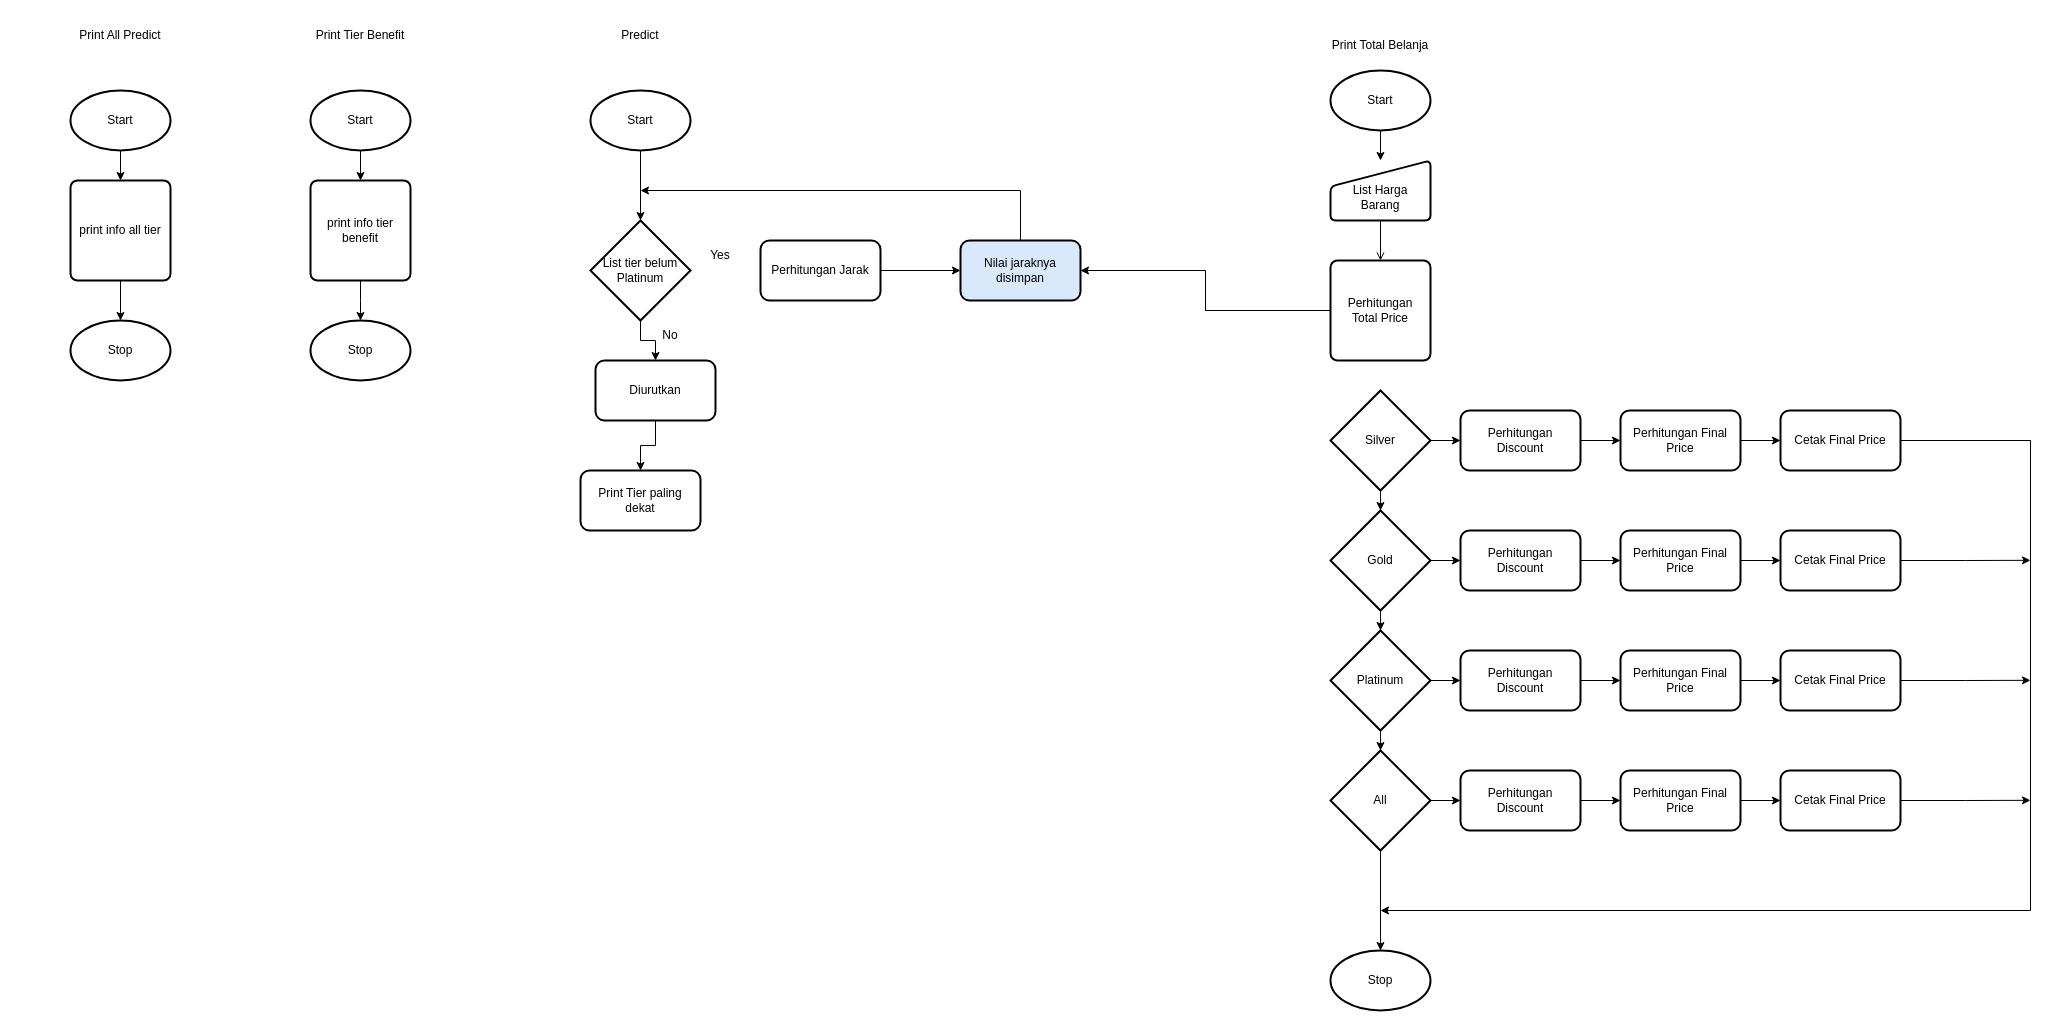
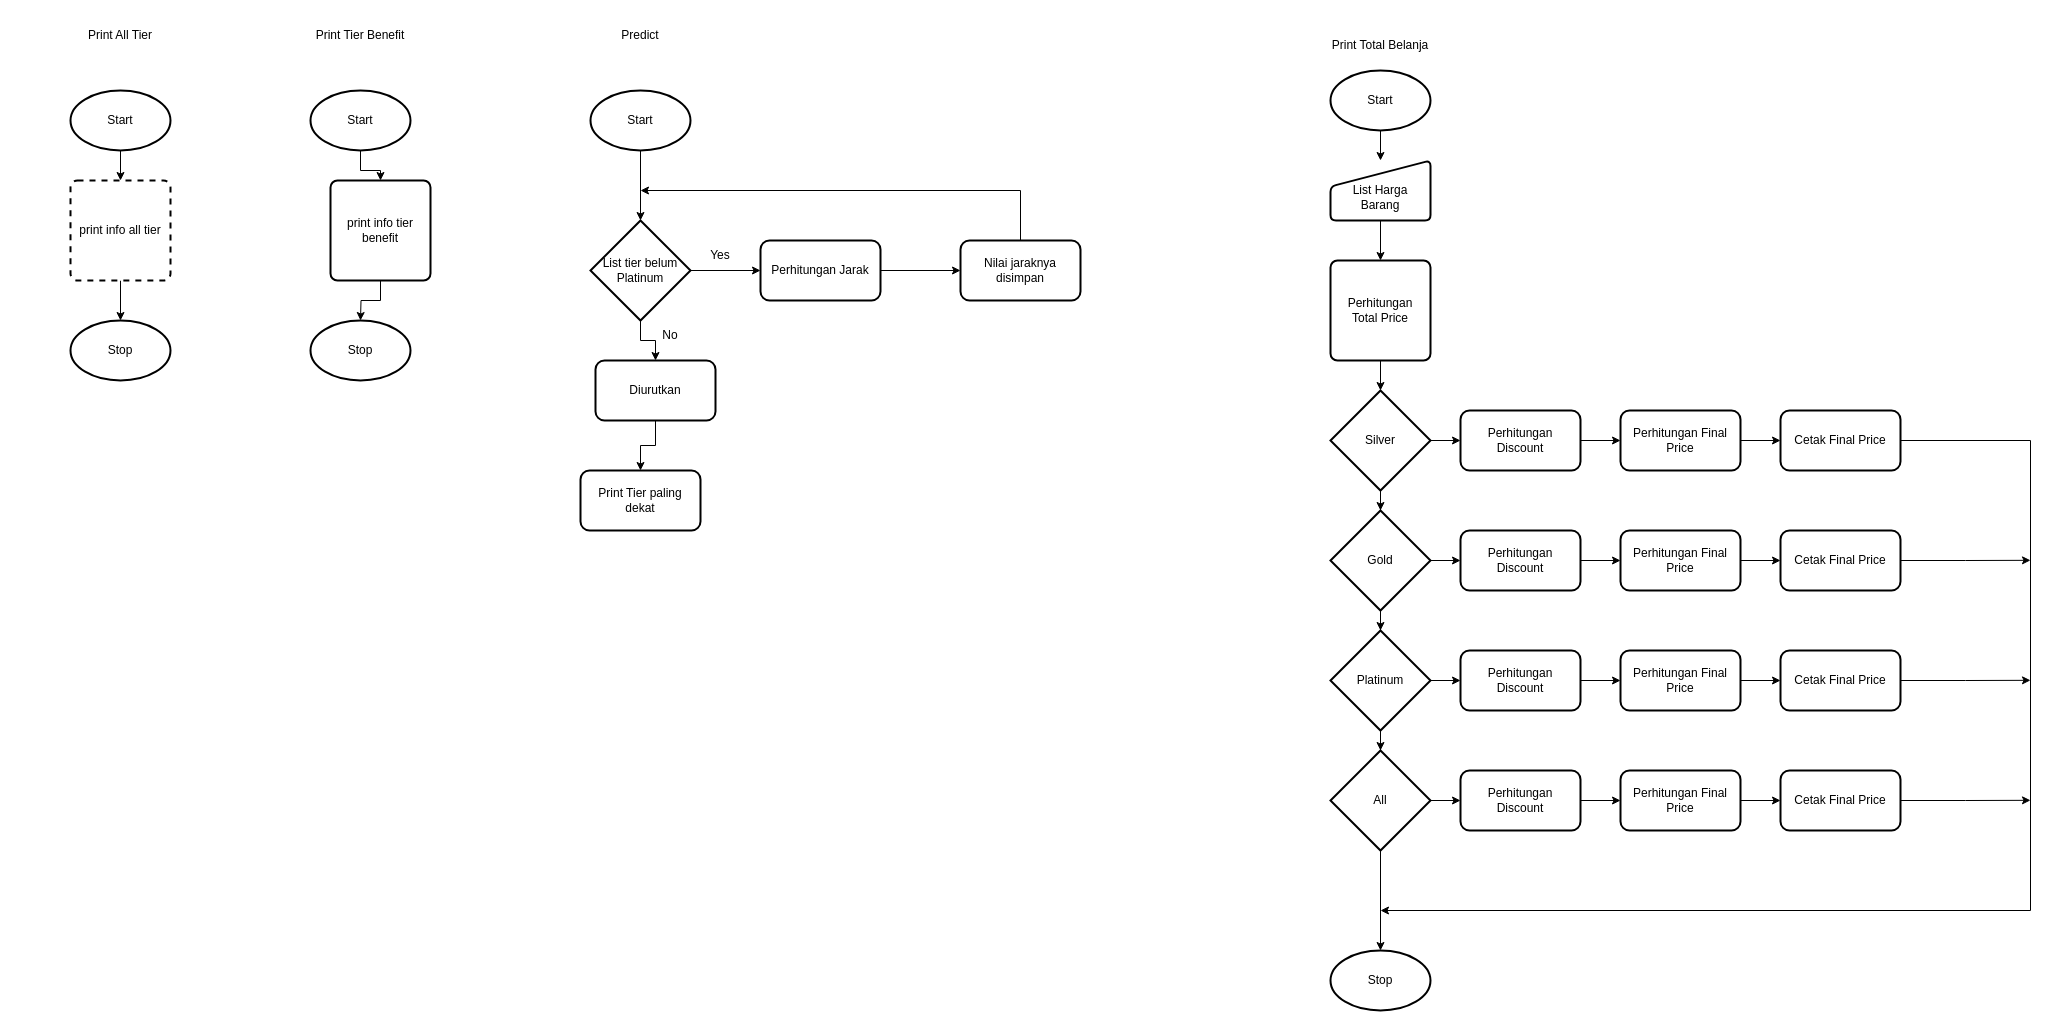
  <mxCell id="0" />
  <mxCell id="1" parent="0" />
  <mxCell id="2" value="" style="edgeStyle=orthogonalEdgeStyle;rounded=0;orthogonalLoop=1;jettySize=auto;html=1;" edge="1" parent="1" source="3" target="5"><mxGeometry relative="1" as="geometry" /></mxCell>
  <mxCell id="3" value="Start" style="strokeWidth=2;html=1;shape=mxgraph.flowchart.start_1;whiteSpace=wrap;" vertex="1" parent="1"><mxGeometry x="70" y="90" width="100" height="60" as="geometry" /></mxCell>
  <mxCell id="4" value="" style="edgeStyle=orthogonalEdgeStyle;rounded=0;orthogonalLoop=1;jettySize=auto;html=1;" edge="1" parent="1" source="5" target="10"><mxGeometry relative="1" as="geometry" /></mxCell>
- <mxCell id="5" value="print info all tier" style="rounded=1;whiteSpace=wrap;html=1;absoluteArcSize=1;arcSize=14;strokeWidth=2;" vertex="1" parent="1"><mxGeometry x="70" y="180" width="100" height="100" as="geometry" /></mxCell>
- <mxCell id="6" value="Print All Predict" style="text;html=1;strokeColor=none;fillColor=none;align=center;verticalAlign=middle;whiteSpace=wrap;rounded=0;" vertex="1" parent="1"><mxGeometry x="20" y="20" width="200" height="30" as="geometry" /></mxCell>
+ <mxCell id="5" value="print info all tier" style="rounded=1;whiteSpace=wrap;html=1;absoluteArcSize=1;arcSize=14;strokeWidth=2;dashed=1;" vertex="1" parent="1"><mxGeometry x="70" y="180" width="100" height="100" as="geometry" /></mxCell>
+ <mxCell id="6" value="Print All Tier" style="text;html=1;strokeColor=none;fillColor=none;align=center;verticalAlign=middle;whiteSpace=wrap;rounded=0;" vertex="1" parent="1"><mxGeometry x="20" y="20" width="200" height="30" as="geometry" /></mxCell>
  <mxCell id="7" value="Print Tier Benefit" style="text;html=1;strokeColor=none;fillColor=none;align=center;verticalAlign=middle;whiteSpace=wrap;rounded=0;" vertex="1" parent="1"><mxGeometry x="260" y="20" width="200" height="30" as="geometry" /></mxCell>
  <mxCell id="8" value="Predict" style="text;html=1;strokeColor=none;fillColor=none;align=center;verticalAlign=middle;whiteSpace=wrap;rounded=0;" vertex="1" parent="1"><mxGeometry x="540" y="20" width="200" height="30" as="geometry" /></mxCell>
  <mxCell id="9" value="Print Total Belanja" style="text;html=1;strokeColor=none;fillColor=none;align=center;verticalAlign=middle;whiteSpace=wrap;rounded=0;" vertex="1" parent="1"><mxGeometry x="1280" y="30" width="200" height="30" as="geometry" /></mxCell>
  <mxCell id="10" value="Stop" style="strokeWidth=2;html=1;shape=mxgraph.flowchart.start_1;whiteSpace=wrap;" vertex="1" parent="1"><mxGeometry x="70" y="320" width="100" height="60" as="geometry" /></mxCell>
  <mxCell id="11" value="" style="edgeStyle=orthogonalEdgeStyle;rounded=0;orthogonalLoop=1;jettySize=auto;html=1;" edge="1" parent="1" source="12" target="14"><mxGeometry relative="1" as="geometry" /></mxCell>
  <mxCell id="12" value="Start" style="strokeWidth=2;html=1;shape=mxgraph.flowchart.start_1;whiteSpace=wrap;" vertex="1" parent="1"><mxGeometry x="310" y="90" width="100" height="60" as="geometry" /></mxCell>
  <mxCell id="13" value="" style="edgeStyle=orthogonalEdgeStyle;rounded=0;orthogonalLoop=1;jettySize=auto;html=1;" edge="1" parent="1" source="14"><mxGeometry relative="1" as="geometry"><mxPoint x="360" y="320" as="targetPoint" /></mxGeometry></mxCell>
- <mxCell id="14" value="print info tier benefit" style="rounded=1;whiteSpace=wrap;html=1;absoluteArcSize=1;arcSize=14;strokeWidth=2;" vertex="1" parent="1"><mxGeometry x="310" y="180" width="100" height="100" as="geometry" /></mxCell>
+ <mxCell id="14" value="print info tier benefit" style="rounded=1;whiteSpace=wrap;html=1;absoluteArcSize=1;arcSize=14;strokeWidth=2;" vertex="1" parent="1"><mxGeometry x="330" y="180" width="100" height="100" as="geometry" /></mxCell>
  <mxCell id="15" value="Stop" style="strokeWidth=2;html=1;shape=mxgraph.flowchart.start_1;whiteSpace=wrap;" vertex="1" parent="1"><mxGeometry x="310" y="320" width="100" height="60" as="geometry" /></mxCell>
  <mxCell id="16" value="" style="edgeStyle=orthogonalEdgeStyle;rounded=0;orthogonalLoop=1;jettySize=auto;html=1;entryX=0.5;entryY=0;entryDx=0;entryDy=0;entryPerimeter=0;" edge="1" parent="1" source="17" target="20"><mxGeometry relative="1" as="geometry"><mxPoint x="640" y="180" as="targetPoint" /></mxGeometry></mxCell>
  <mxCell id="17" value="Start" style="strokeWidth=2;html=1;shape=mxgraph.flowchart.start_1;whiteSpace=wrap;" vertex="1" parent="1"><mxGeometry x="590" y="90" width="100" height="60" as="geometry" /></mxCell>
+ <mxCell id="18" value="" style="edgeStyle=orthogonalEdgeStyle;rounded=0;orthogonalLoop=1;jettySize=auto;html=1;" edge="1" parent="1" source="20" target="22"><mxGeometry relative="1" as="geometry" /></mxCell>
  <mxCell id="19" value="" style="edgeStyle=orthogonalEdgeStyle;rounded=0;orthogonalLoop=1;jettySize=auto;html=1;" edge="1" parent="1" source="20" target="27"><mxGeometry relative="1" as="geometry" /></mxCell>
  <mxCell id="20" value="List tier belum&lt;br&gt;Platinum" style="strokeWidth=2;html=1;shape=mxgraph.flowchart.decision;whiteSpace=wrap;" vertex="1" parent="1"><mxGeometry x="590" y="220" width="100" height="100" as="geometry" /></mxCell>
  <mxCell id="21" value="" style="edgeStyle=orthogonalEdgeStyle;rounded=0;orthogonalLoop=1;jettySize=auto;html=1;" edge="1" parent="1" source="22" target="23"><mxGeometry relative="1" as="geometry" /></mxCell>
  <mxCell id="22" value="Perhitungan Jarak" style="rounded=1;whiteSpace=wrap;html=1;strokeWidth=2;" vertex="1" parent="1"><mxGeometry x="760" y="240" width="120" height="60" as="geometry" /></mxCell>
- <mxCell id="23" value="Nilai jaraknya disimpan" style="rounded=1;whiteSpace=wrap;html=1;strokeWidth=2;fillColor=#dae8fc;" vertex="1" parent="1"><mxGeometry x="960" y="240" width="120" height="60" as="geometry" /></mxCell>
+ <mxCell id="23" value="Nilai jaraknya disimpan" style="rounded=1;whiteSpace=wrap;html=1;strokeWidth=2;" vertex="1" parent="1"><mxGeometry x="960" y="240" width="120" height="60" as="geometry" /></mxCell>
  <mxCell id="24" style="edgeStyle=orthogonalEdgeStyle;rounded=0;orthogonalLoop=1;jettySize=auto;html=1;exitX=0.5;exitY=0;exitDx=0;exitDy=0;" edge="1" parent="1" source="23"><mxGeometry relative="1" as="geometry"><mxPoint x="640" y="190" as="targetPoint" /><Array as="points"><mxPoint x="1020" y="190" /><mxPoint x="640" y="190" /></Array></mxGeometry></mxCell>
  <mxCell id="25" value="Yes" style="text;html=1;strokeColor=none;fillColor=none;align=center;verticalAlign=middle;whiteSpace=wrap;rounded=0;" vertex="1" parent="1"><mxGeometry x="690" y="240" width="60" height="30" as="geometry" /></mxCell>
  <mxCell id="26" value="" style="edgeStyle=orthogonalEdgeStyle;rounded=0;orthogonalLoop=1;jettySize=auto;html=1;" edge="1" parent="1" source="27" target="29"><mxGeometry relative="1" as="geometry" /></mxCell>
  <mxCell id="27" value="Diurutkan" style="rounded=1;whiteSpace=wrap;html=1;strokeWidth=2;" vertex="1" parent="1"><mxGeometry x="595" y="360" width="120" height="60" as="geometry" /></mxCell>
  <mxCell id="28" value="No" style="text;html=1;strokeColor=none;fillColor=none;align=center;verticalAlign=middle;whiteSpace=wrap;rounded=0;" vertex="1" parent="1"><mxGeometry x="640" y="320" width="60" height="30" as="geometry" /></mxCell>
  <mxCell id="29" value="Print Tier paling&lt;br&gt;dekat" style="rounded=1;whiteSpace=wrap;html=1;strokeWidth=2;" vertex="1" parent="1"><mxGeometry x="580" y="470" width="120" height="60" as="geometry" /></mxCell>
  <mxCell id="30" value="" style="edgeStyle=orthogonalEdgeStyle;rounded=0;orthogonalLoop=1;jettySize=auto;html=1;" edge="1" parent="1" source="31" target="33"><mxGeometry relative="1" as="geometry" /></mxCell>
  <mxCell id="31" value="Start" style="strokeWidth=2;html=1;shape=mxgraph.flowchart.start_1;whiteSpace=wrap;" vertex="1" parent="1"><mxGeometry x="1330" y="70" width="100" height="60" as="geometry" /></mxCell>
- <mxCell id="32" value="" style="edgeStyle=orthogonalEdgeStyle;rounded=0;orthogonalLoop=1;jettySize=auto;html=1;endArrow=open;" edge="1" parent="1" source="33" target="47"><mxGeometry relative="1" as="geometry" /></mxCell>
+ <mxCell id="32" value="" style="edgeStyle=orthogonalEdgeStyle;rounded=0;orthogonalLoop=1;jettySize=auto;html=1;" edge="1" parent="1" source="33" target="47"><mxGeometry relative="1" as="geometry" /></mxCell>
  <mxCell id="33" value="&lt;br&gt;List Harga&lt;br&gt;Barang" style="html=1;strokeWidth=2;shape=manualInput;whiteSpace=wrap;rounded=1;size=26;arcSize=11;" vertex="1" parent="1"><mxGeometry x="1330" y="160" width="100" height="60" as="geometry" /></mxCell>
  <mxCell id="34" value="" style="edgeStyle=orthogonalEdgeStyle;rounded=0;orthogonalLoop=1;jettySize=auto;html=1;" edge="1" parent="1" source="36" target="39"><mxGeometry relative="1" as="geometry" /></mxCell>
  <mxCell id="35" value="" style="edgeStyle=orthogonalEdgeStyle;rounded=0;orthogonalLoop=1;jettySize=auto;html=1;" edge="1" parent="1" source="36" target="49"><mxGeometry relative="1" as="geometry" /></mxCell>
  <mxCell id="36" value="Silver" style="strokeWidth=2;html=1;shape=mxgraph.flowchart.decision;whiteSpace=wrap;" vertex="1" parent="1"><mxGeometry x="1330" y="390" width="100" height="100" as="geometry" /></mxCell>
  <mxCell id="37" value="" style="edgeStyle=orthogonalEdgeStyle;rounded=0;orthogonalLoop=1;jettySize=auto;html=1;" edge="1" parent="1" source="39" target="42"><mxGeometry relative="1" as="geometry" /></mxCell>
  <mxCell id="38" value="" style="edgeStyle=orthogonalEdgeStyle;rounded=0;orthogonalLoop=1;jettySize=auto;html=1;" edge="1" parent="1" source="39" target="54"><mxGeometry relative="1" as="geometry" /></mxCell>
  <mxCell id="39" value="Gold" style="strokeWidth=2;html=1;shape=mxgraph.flowchart.decision;whiteSpace=wrap;" vertex="1" parent="1"><mxGeometry x="1330" y="510" width="100" height="100" as="geometry" /></mxCell>
  <mxCell id="40" value="" style="edgeStyle=orthogonalEdgeStyle;rounded=0;orthogonalLoop=1;jettySize=auto;html=1;" edge="1" parent="1" source="42" target="45"><mxGeometry relative="1" as="geometry" /></mxCell>
  <mxCell id="41" value="" style="edgeStyle=orthogonalEdgeStyle;rounded=0;orthogonalLoop=1;jettySize=auto;html=1;" edge="1" parent="1" source="42" target="60"><mxGeometry relative="1" as="geometry" /></mxCell>
  <mxCell id="42" value="Platinum" style="strokeWidth=2;html=1;shape=mxgraph.flowchart.decision;whiteSpace=wrap;" vertex="1" parent="1"><mxGeometry x="1330" y="630" width="100" height="100" as="geometry" /></mxCell>
  <mxCell id="43" value="" style="edgeStyle=orthogonalEdgeStyle;rounded=0;orthogonalLoop=1;jettySize=auto;html=1;" edge="1" parent="1" source="45" target="66"><mxGeometry relative="1" as="geometry" /></mxCell>
  <mxCell id="44" value="" style="edgeStyle=orthogonalEdgeStyle;rounded=0;orthogonalLoop=1;jettySize=auto;html=1;" edge="1" parent="1" source="45" target="71"><mxGeometry relative="1" as="geometry" /></mxCell>
  <mxCell id="45" value="All" style="strokeWidth=2;html=1;shape=mxgraph.flowchart.decision;whiteSpace=wrap;" vertex="1" parent="1"><mxGeometry x="1330" y="750" width="100" height="100" as="geometry" /></mxCell>
- <mxCell id="46" value="" style="edgeStyle=orthogonalEdgeStyle;rounded=0;orthogonalLoop=1;jettySize=auto;html=1;" edge="1" parent="1" source="47" target="23"><mxGeometry relative="1" as="geometry" /></mxCell>
+ <mxCell id="46" value="" style="edgeStyle=orthogonalEdgeStyle;rounded=0;orthogonalLoop=1;jettySize=auto;html=1;" edge="1" parent="1" source="47" target="36"><mxGeometry relative="1" as="geometry" /></mxCell>
  <mxCell id="47" value="Perhitungan&lt;br&gt;Total Price" style="rounded=1;whiteSpace=wrap;html=1;absoluteArcSize=1;arcSize=14;strokeWidth=2;" vertex="1" parent="1"><mxGeometry x="1330" y="260" width="100" height="100" as="geometry" /></mxCell>
  <mxCell id="48" value="" style="edgeStyle=orthogonalEdgeStyle;rounded=0;orthogonalLoop=1;jettySize=auto;html=1;" edge="1" parent="1" source="49" target="51"><mxGeometry relative="1" as="geometry" /></mxCell>
  <mxCell id="49" value="Perhitungan&lt;br&gt;Discount" style="rounded=1;whiteSpace=wrap;html=1;strokeWidth=2;" vertex="1" parent="1"><mxGeometry x="1460" y="410" width="120" height="60" as="geometry" /></mxCell>
  <mxCell id="50" value="" style="edgeStyle=orthogonalEdgeStyle;rounded=0;orthogonalLoop=1;jettySize=auto;html=1;" edge="1" parent="1" source="51" target="52"><mxGeometry relative="1" as="geometry" /></mxCell>
  <mxCell id="51" value="Perhitungan Final Price" style="rounded=1;whiteSpace=wrap;html=1;strokeWidth=2;" vertex="1" parent="1"><mxGeometry x="1620" y="410" width="120" height="60" as="geometry" /></mxCell>
  <mxCell id="52" value="Cetak Final Price" style="whiteSpace=wrap;html=1;rounded=1;strokeWidth=2;" vertex="1" parent="1"><mxGeometry x="1780" y="410" width="120" height="60" as="geometry" /></mxCell>
  <mxCell id="53" value="" style="edgeStyle=orthogonalEdgeStyle;rounded=0;orthogonalLoop=1;jettySize=auto;html=1;" edge="1" parent="1" source="54" target="56"><mxGeometry relative="1" as="geometry" /></mxCell>
  <mxCell id="54" value="Perhitungan&lt;br&gt;Discount" style="rounded=1;whiteSpace=wrap;html=1;strokeWidth=2;" vertex="1" parent="1"><mxGeometry x="1460" y="530" width="120" height="60" as="geometry" /></mxCell>
  <mxCell id="55" value="" style="edgeStyle=orthogonalEdgeStyle;rounded=0;orthogonalLoop=1;jettySize=auto;html=1;" edge="1" parent="1" source="56" target="58"><mxGeometry relative="1" as="geometry" /></mxCell>
  <mxCell id="56" value="Perhitungan Final Price" style="rounded=1;whiteSpace=wrap;html=1;strokeWidth=2;" vertex="1" parent="1"><mxGeometry x="1620" y="530" width="120" height="60" as="geometry" /></mxCell>
  <mxCell id="57" style="edgeStyle=orthogonalEdgeStyle;rounded=0;orthogonalLoop=1;jettySize=auto;html=1;exitX=1;exitY=0.5;exitDx=0;exitDy=0;" edge="1" parent="1" source="58"><mxGeometry relative="1" as="geometry"><mxPoint x="2030" y="559.828" as="targetPoint" /></mxGeometry></mxCell>
  <mxCell id="58" value="Cetak Final Price" style="whiteSpace=wrap;html=1;rounded=1;strokeWidth=2;" vertex="1" parent="1"><mxGeometry x="1780" y="530" width="120" height="60" as="geometry" /></mxCell>
  <mxCell id="59" value="" style="edgeStyle=orthogonalEdgeStyle;rounded=0;orthogonalLoop=1;jettySize=auto;html=1;" edge="1" parent="1" source="60" target="62"><mxGeometry relative="1" as="geometry" /></mxCell>
  <mxCell id="60" value="Perhitungan&lt;br&gt;Discount" style="rounded=1;whiteSpace=wrap;html=1;strokeWidth=2;" vertex="1" parent="1"><mxGeometry x="1460" y="650" width="120" height="60" as="geometry" /></mxCell>
  <mxCell id="61" value="" style="edgeStyle=orthogonalEdgeStyle;rounded=0;orthogonalLoop=1;jettySize=auto;html=1;" edge="1" parent="1" source="62" target="64"><mxGeometry relative="1" as="geometry" /></mxCell>
  <mxCell id="62" value="Perhitungan Final Price" style="rounded=1;whiteSpace=wrap;html=1;strokeWidth=2;" vertex="1" parent="1"><mxGeometry x="1620" y="650" width="120" height="60" as="geometry" /></mxCell>
  <mxCell id="63" style="edgeStyle=orthogonalEdgeStyle;rounded=0;orthogonalLoop=1;jettySize=auto;html=1;exitX=1;exitY=0.5;exitDx=0;exitDy=0;" edge="1" parent="1" source="64"><mxGeometry relative="1" as="geometry"><mxPoint x="2030" y="679.828" as="targetPoint" /></mxGeometry></mxCell>
  <mxCell id="64" value="Cetak Final Price" style="whiteSpace=wrap;html=1;rounded=1;strokeWidth=2;" vertex="1" parent="1"><mxGeometry x="1780" y="650" width="120" height="60" as="geometry" /></mxCell>
  <mxCell id="65" value="" style="edgeStyle=orthogonalEdgeStyle;rounded=0;orthogonalLoop=1;jettySize=auto;html=1;" edge="1" parent="1" source="66" target="68"><mxGeometry relative="1" as="geometry" /></mxCell>
  <mxCell id="66" value="Perhitungan&lt;br&gt;Discount" style="rounded=1;whiteSpace=wrap;html=1;strokeWidth=2;" vertex="1" parent="1"><mxGeometry x="1460" y="770" width="120" height="60" as="geometry" /></mxCell>
  <mxCell id="67" value="" style="edgeStyle=orthogonalEdgeStyle;rounded=0;orthogonalLoop=1;jettySize=auto;html=1;" edge="1" parent="1" source="68" target="70"><mxGeometry relative="1" as="geometry" /></mxCell>
  <mxCell id="68" value="Perhitungan Final Price" style="rounded=1;whiteSpace=wrap;html=1;strokeWidth=2;" vertex="1" parent="1"><mxGeometry x="1620" y="770" width="120" height="60" as="geometry" /></mxCell>
  <mxCell id="69" style="edgeStyle=orthogonalEdgeStyle;rounded=0;orthogonalLoop=1;jettySize=auto;html=1;exitX=1;exitY=0.5;exitDx=0;exitDy=0;" edge="1" parent="1" source="70"><mxGeometry relative="1" as="geometry"><mxPoint x="2030" y="799.828" as="targetPoint" /></mxGeometry></mxCell>
  <mxCell id="70" value="Cetak Final Price" style="whiteSpace=wrap;html=1;rounded=1;strokeWidth=2;" vertex="1" parent="1"><mxGeometry x="1780" y="770" width="120" height="60" as="geometry" /></mxCell>
  <mxCell id="71" value="Stop" style="strokeWidth=2;html=1;shape=mxgraph.flowchart.start_1;whiteSpace=wrap;" vertex="1" parent="1"><mxGeometry x="1330" y="950" width="100" height="60" as="geometry" /></mxCell>
  <mxCell id="72" style="edgeStyle=orthogonalEdgeStyle;rounded=0;orthogonalLoop=1;jettySize=auto;html=1;exitX=1;exitY=0.5;exitDx=0;exitDy=0;" edge="1" parent="1" source="52"><mxGeometry relative="1" as="geometry"><mxPoint x="1380" y="910" as="targetPoint" /><Array as="points"><mxPoint x="2030" y="440" /><mxPoint x="2030" y="910" /></Array></mxGeometry></mxCell>
